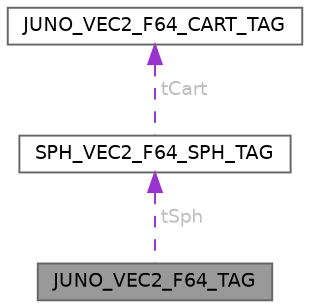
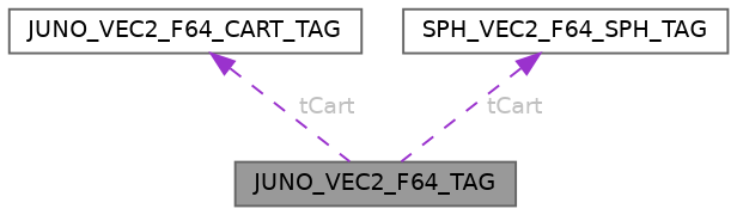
  digraph {
    node [color=gray40 fillcolor=white fontname=Helvetica fontsize=10 shape=box style=filled]
    edge [color=darkorchid3 dir=back fontcolor=grey fontname=Helvetica fontsize=10 labelfontname=Helvetica labelfontsize=10 style=dashed]
    n1 [fillcolor=grey60 fontcolor=black height=0.2 label=JUNO_VEC2_F64_TAG width=0.4]
    n2 [height=0.2 label=JUNO_VEC2_F64_CART_TAG width=0.4]
    n3 [height=0.2 label=SPH_VEC2_F64_SPH_TAG width=0.4]
-   n2 -> n3 [label=" tCart"]
-   n3 -> n1 [label=" tSph"]
+   n2 -> n1 [label=" tCart"]
+   n3 -> n1 [label=" tCart"]
  }
